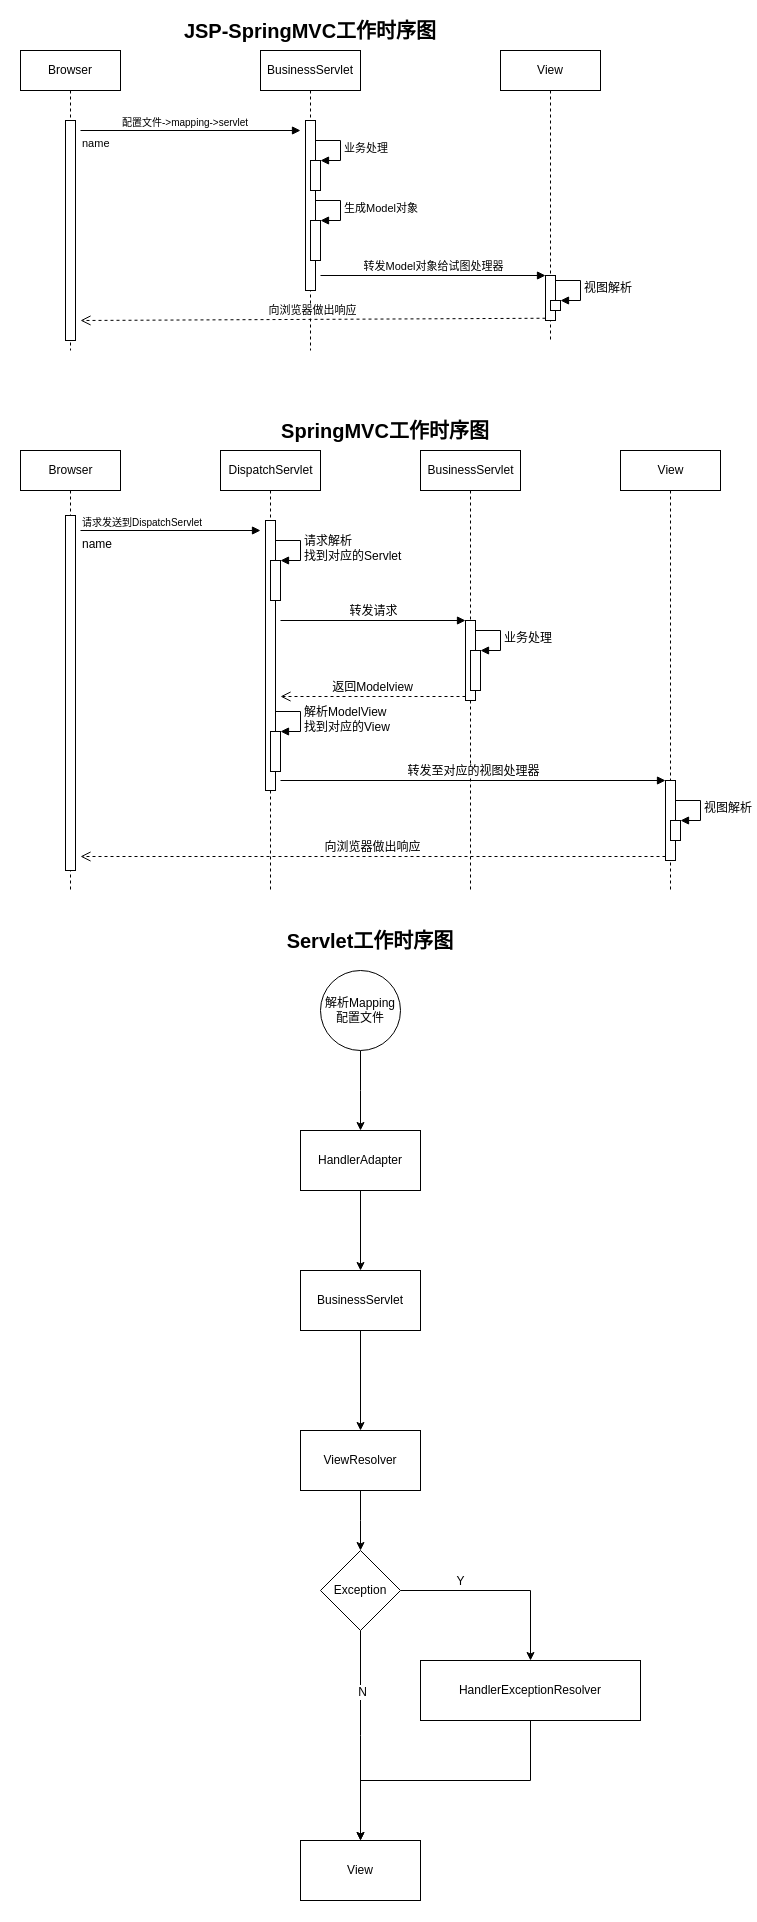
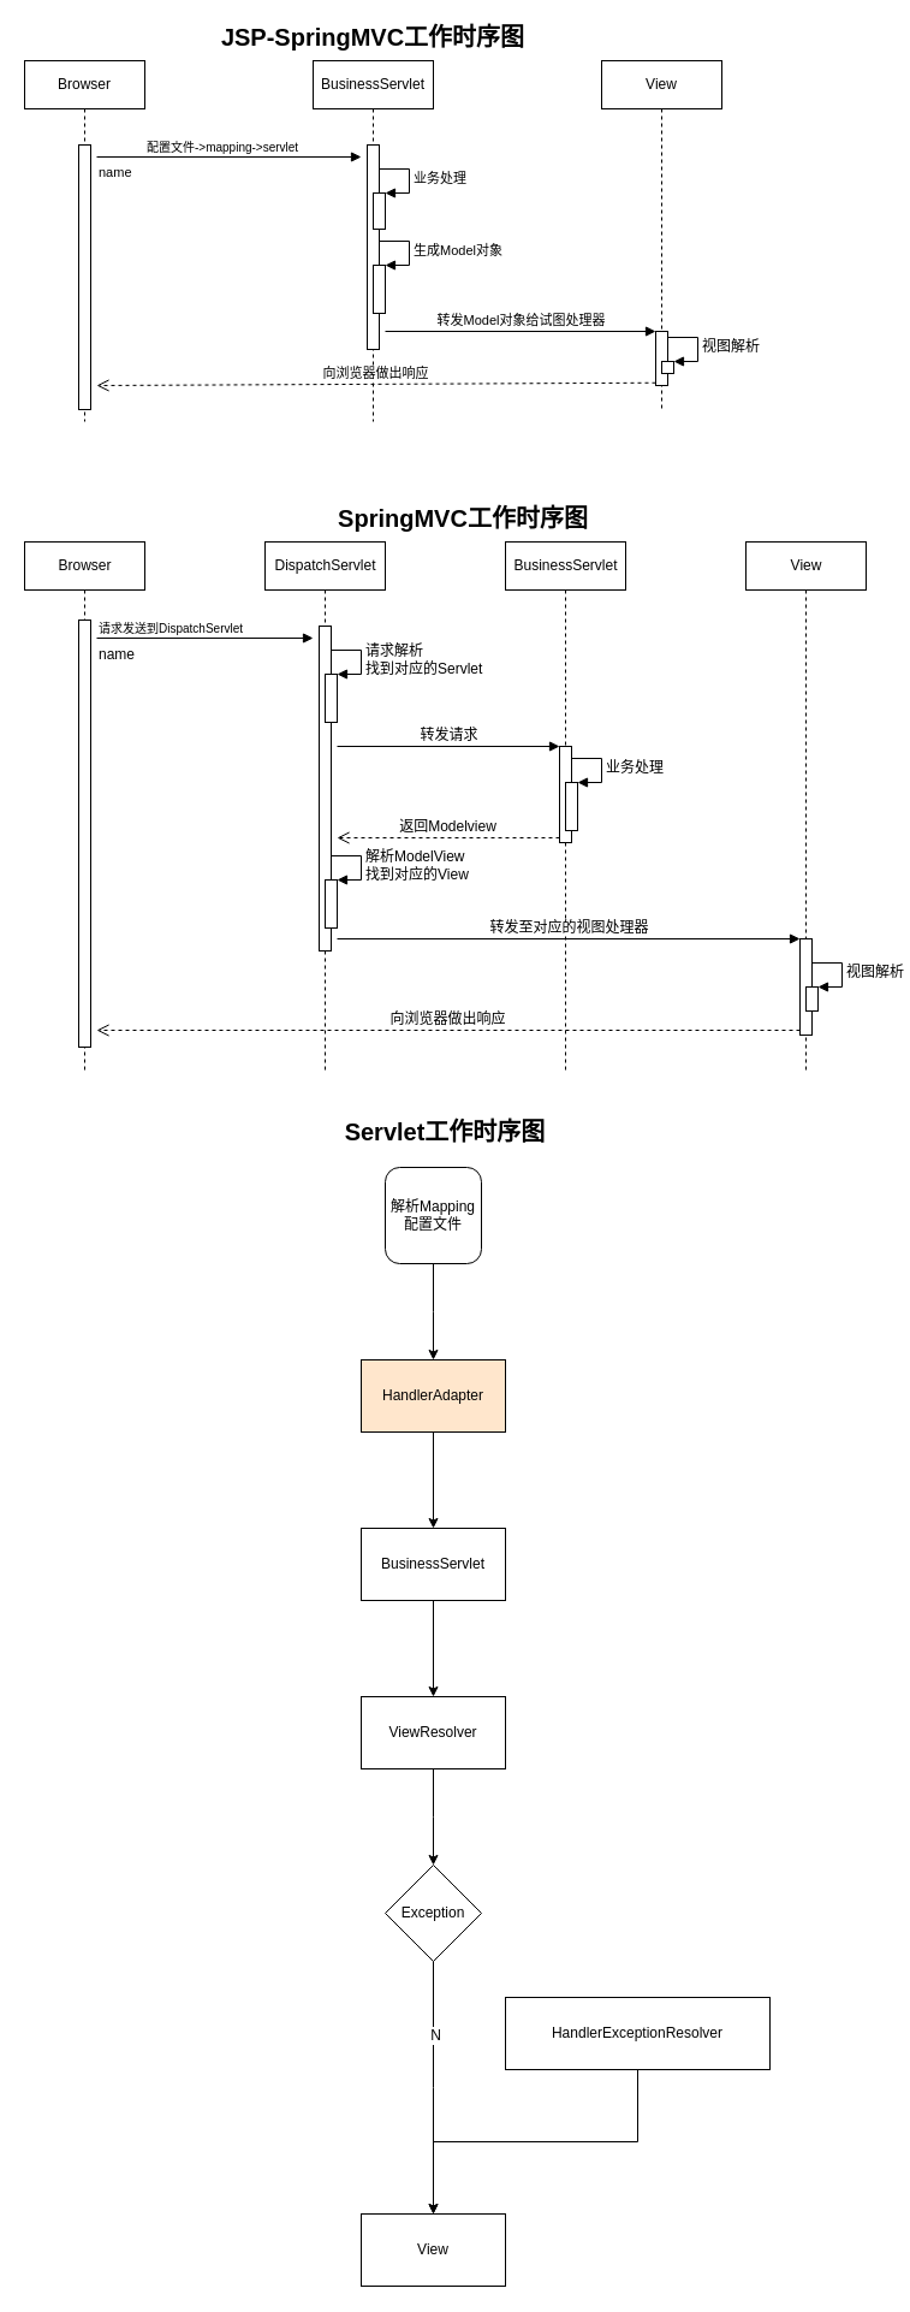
  <mxCell id="0" />
  <mxCell id="1" parent="0" />
  <mxCell id="2" value="Browser" style="shape=umlLifeline;perimeter=lifelinePerimeter;whiteSpace=wrap;html=1;container=1;collapsible=0;recursiveResize=0;outlineConnect=0;fontSize=12;" vertex="1" parent="1"><mxGeometry x="20" y="50" width="100" height="300" as="geometry" /></mxCell>
  <mxCell id="3" value="" style="html=1;points=[];perimeter=orthogonalPerimeter;" vertex="1" parent="2"><mxGeometry x="45" y="70" width="10" height="220" as="geometry" /></mxCell>
  <mxCell id="4" value="name" style="endArrow=block;endFill=1;html=1;edgeStyle=orthogonalEdgeStyle;align=left;verticalAlign=top;" edge="1" parent="2"><mxGeometry x="-1" relative="1" as="geometry"><mxPoint x="60" y="80" as="sourcePoint" /><mxPoint x="280" y="80" as="targetPoint" /></mxGeometry></mxCell>
  <mxCell id="5" value="配置文件-&amp;gt;mapping-&amp;gt;servlet" style="resizable=0;html=1;align=left;verticalAlign=bottom;labelBackgroundColor=#ffffff;fontSize=10;" connectable="0" vertex="1" parent="4"><mxGeometry x="-1" relative="1" as="geometry"><mxPoint x="40" as="offset" /></mxGeometry></mxCell>
  <mxCell id="6" value="BusinessServlet" style="shape=umlLifeline;perimeter=lifelinePerimeter;whiteSpace=wrap;html=1;container=1;collapsible=0;recursiveResize=0;outlineConnect=0;fontSize=12;" vertex="1" parent="1"><mxGeometry x="260" y="50" width="100" height="300" as="geometry" /></mxCell>
  <mxCell id="7" value="" style="html=1;points=[];perimeter=orthogonalPerimeter;" vertex="1" parent="6"><mxGeometry x="45" y="70" width="10" height="170" as="geometry" /></mxCell>
  <mxCell id="8" value="" style="html=1;points=[];perimeter=orthogonalPerimeter;" vertex="1" parent="6"><mxGeometry x="50" y="110" width="10" height="30" as="geometry" /></mxCell>
  <mxCell id="9" value="业务处理" style="edgeStyle=orthogonalEdgeStyle;html=1;align=left;spacingLeft=2;endArrow=block;rounded=0;entryX=1;entryY=0;" edge="1" target="8" parent="6"><mxGeometry relative="1" as="geometry"><mxPoint x="55" y="90" as="sourcePoint" /><Array as="points"><mxPoint x="80" y="90" /></Array></mxGeometry></mxCell>
  <mxCell id="10" value="" style="html=1;points=[];perimeter=orthogonalPerimeter;" vertex="1" parent="6"><mxGeometry x="50" y="170" width="10" height="40" as="geometry" /></mxCell>
  <mxCell id="11" value="生成Model对象" style="edgeStyle=orthogonalEdgeStyle;html=1;align=left;spacingLeft=2;endArrow=block;rounded=0;entryX=1;entryY=0;" edge="1" target="10" parent="6"><mxGeometry relative="1" as="geometry"><mxPoint x="55" y="150" as="sourcePoint" /><Array as="points"><mxPoint x="80" y="150" /></Array></mxGeometry></mxCell>
  <mxCell id="12" value="View" style="shape=umlLifeline;perimeter=lifelinePerimeter;whiteSpace=wrap;html=1;container=1;collapsible=0;recursiveResize=0;outlineConnect=0;fontSize=12;" vertex="1" parent="1"><mxGeometry x="500" y="50" width="100" height="290" as="geometry" /></mxCell>
  <mxCell id="13" value="" style="html=1;points=[];perimeter=orthogonalPerimeter;" vertex="1" parent="12"><mxGeometry x="45" y="225" width="10" height="45" as="geometry" /></mxCell>
  <mxCell id="14" value="转发Model对象给试图处理器" style="html=1;verticalAlign=bottom;endArrow=block;entryX=0;entryY=0;" edge="1" target="13" parent="12"><mxGeometry relative="1" as="geometry"><mxPoint x="-180" y="225" as="sourcePoint" /></mxGeometry></mxCell>
  <mxCell id="15" value="向浏览器做出响应" style="html=1;verticalAlign=bottom;endArrow=open;dashed=1;endSize=8;exitX=0;exitY=0.95;" edge="1" source="13" parent="12"><mxGeometry relative="1" as="geometry"><mxPoint x="-420" y="270" as="targetPoint" /></mxGeometry></mxCell>
  <mxCell id="16" value="JSP-SpringMVC工作时序图" style="text;html=1;strokeColor=none;fillColor=none;align=center;verticalAlign=middle;whiteSpace=wrap;rounded=0;fontStyle=1;fontSize=20;" vertex="1" parent="1"><mxGeometry x="20" y="20" width="580" height="20" as="geometry" /></mxCell>
  <mxCell id="17" value="SpringMVC工作时序图" style="text;html=1;strokeColor=none;fillColor=none;align=center;verticalAlign=middle;whiteSpace=wrap;rounded=0;fontStyle=1;fontSize=20;" vertex="1" parent="1"><mxGeometry x="35" y="420" width="700" height="20" as="geometry" /></mxCell>
  <mxCell id="18" value="Browser" style="shape=umlLifeline;perimeter=lifelinePerimeter;html=1;container=1;collapsible=0;recursiveResize=0;outlineConnect=0;fontSize=12;" vertex="1" parent="1"><mxGeometry x="20" y="450" width="100" height="440" as="geometry" /></mxCell>
  <mxCell id="19" value="name" style="endArrow=block;endFill=1;html=1;edgeStyle=orthogonalEdgeStyle;align=left;verticalAlign=top;fontSize=12;" edge="1" parent="18"><mxGeometry x="-1" relative="1" as="geometry"><mxPoint x="60" y="80" as="sourcePoint" /><mxPoint x="240" y="80" as="targetPoint" /></mxGeometry></mxCell>
  <mxCell id="20" value="请求发送到DispatchServlet" style="resizable=0;html=1;align=left;verticalAlign=bottom;labelBackgroundColor=#ffffff;fontSize=10;" connectable="0" vertex="1" parent="19"><mxGeometry x="-1" relative="1" as="geometry" /></mxCell>
  <mxCell id="21" value="" style="html=1;points=[];perimeter=orthogonalPerimeter;fontSize=12;" vertex="1" parent="18"><mxGeometry x="45" y="65" width="10" height="355" as="geometry" /></mxCell>
  <mxCell id="22" value="DispatchServlet" style="shape=umlLifeline;perimeter=lifelinePerimeter;html=1;container=1;collapsible=0;recursiveResize=0;outlineConnect=0;fontSize=12;" vertex="1" parent="1"><mxGeometry x="220" y="450" width="100" height="440" as="geometry" /></mxCell>
  <mxCell id="23" value="" style="html=1;points=[];perimeter=orthogonalPerimeter;fontSize=12;" vertex="1" parent="22"><mxGeometry x="45" y="70" width="10" height="270" as="geometry" /></mxCell>
  <mxCell id="24" value="" style="html=1;points=[];perimeter=orthogonalPerimeter;fontSize=12;" vertex="1" parent="22"><mxGeometry x="50" y="110" width="10" height="40" as="geometry" /></mxCell>
  <mxCell id="25" value="请求解析&lt;br&gt;找到对应的Servlet&lt;br&gt;" style="edgeStyle=orthogonalEdgeStyle;html=1;align=left;spacingLeft=2;endArrow=block;rounded=0;entryX=1;entryY=0;fontSize=12;" edge="1" target="24" parent="22"><mxGeometry relative="1" as="geometry"><mxPoint x="55" y="90" as="sourcePoint" /><Array as="points"><mxPoint x="80" y="90" /></Array></mxGeometry></mxCell>
  <mxCell id="26" value="" style="html=1;points=[];perimeter=orthogonalPerimeter;fontSize=12;" vertex="1" parent="22"><mxGeometry x="50" y="281" width="10" height="40" as="geometry" /></mxCell>
  <mxCell id="27" value="解析ModelView&lt;br&gt;找到对应的View&lt;br&gt;" style="edgeStyle=orthogonalEdgeStyle;html=1;align=left;spacingLeft=2;endArrow=block;rounded=0;entryX=1;entryY=0;fontSize=12;" edge="1" target="26" parent="22"><mxGeometry relative="1" as="geometry"><mxPoint x="55" y="261" as="sourcePoint" /><Array as="points"><mxPoint x="80" y="261" /></Array></mxGeometry></mxCell>
  <mxCell id="28" value="BusinessServlet" style="shape=umlLifeline;perimeter=lifelinePerimeter;html=1;container=1;collapsible=0;recursiveResize=0;outlineConnect=0;fontSize=12;" vertex="1" parent="1"><mxGeometry x="420" y="450" width="100" height="440" as="geometry" /></mxCell>
  <mxCell id="29" value="" style="html=1;points=[];perimeter=orthogonalPerimeter;fontSize=12;" vertex="1" parent="28"><mxGeometry x="45" y="170" width="10" height="80" as="geometry" /></mxCell>
  <mxCell id="30" value="转发请求" style="html=1;verticalAlign=bottom;endArrow=block;entryX=0;entryY=0;fontSize=12;" edge="1" target="29" parent="28"><mxGeometry relative="1" as="geometry"><mxPoint x="-140" y="170" as="sourcePoint" /></mxGeometry></mxCell>
  <mxCell id="31" value="返回Modelview" style="html=1;verticalAlign=bottom;endArrow=open;dashed=1;endSize=8;exitX=0;exitY=0.95;fontSize=12;" edge="1" source="29" parent="28"><mxGeometry relative="1" as="geometry"><mxPoint x="-140" y="246" as="targetPoint" /></mxGeometry></mxCell>
  <mxCell id="32" value="" style="html=1;points=[];perimeter=orthogonalPerimeter;fontSize=12;" vertex="1" parent="28"><mxGeometry x="50" y="200" width="10" height="40" as="geometry" /></mxCell>
  <mxCell id="33" value="业务处理" style="edgeStyle=orthogonalEdgeStyle;html=1;align=left;spacingLeft=2;endArrow=block;rounded=0;entryX=1;entryY=0;fontSize=12;" edge="1" target="32" parent="28"><mxGeometry relative="1" as="geometry"><mxPoint x="55" y="180" as="sourcePoint" /><Array as="points"><mxPoint x="80" y="180" /></Array></mxGeometry></mxCell>
  <mxCell id="34" value="View" style="shape=umlLifeline;perimeter=lifelinePerimeter;html=1;container=1;collapsible=0;recursiveResize=0;outlineConnect=0;fontSize=12;" vertex="1" parent="1"><mxGeometry x="620" y="450" width="100" height="440" as="geometry" /></mxCell>
  <mxCell id="35" value="" style="html=1;points=[];perimeter=orthogonalPerimeter;fontSize=12;" vertex="1" parent="34"><mxGeometry x="45" y="330" width="10" height="80" as="geometry" /></mxCell>
  <mxCell id="36" value="转发至对应的视图处理器" style="html=1;verticalAlign=bottom;endArrow=block;entryX=0;entryY=0;fontSize=12;" edge="1" target="35" parent="34"><mxGeometry relative="1" as="geometry"><mxPoint x="-340" y="330" as="sourcePoint" /></mxGeometry></mxCell>
  <mxCell id="37" value="向浏览器做出响应" style="html=1;verticalAlign=bottom;endArrow=open;dashed=1;endSize=8;exitX=0;exitY=0.95;fontSize=12;" edge="1" source="35" parent="34"><mxGeometry relative="1" as="geometry"><mxPoint x="-540" y="406" as="targetPoint" /></mxGeometry></mxCell>
  <mxCell id="38" value="" style="html=1;points=[];perimeter=orthogonalPerimeter;fontSize=12;" vertex="1" parent="34"><mxGeometry x="50" y="370" width="10" height="20" as="geometry" /></mxCell>
  <mxCell id="39" value="视图解析" style="edgeStyle=orthogonalEdgeStyle;html=1;align=left;spacingLeft=2;endArrow=block;rounded=0;entryX=1;entryY=0;fontSize=12;" edge="1" target="38" parent="34"><mxGeometry relative="1" as="geometry"><mxPoint x="55" y="350" as="sourcePoint" /><Array as="points"><mxPoint x="80" y="350" /></Array></mxGeometry></mxCell>
  <mxCell id="40" value="" style="html=1;points=[];perimeter=orthogonalPerimeter;fontSize=12;" vertex="1" parent="1"><mxGeometry x="550" y="300" width="10" height="10" as="geometry" /></mxCell>
  <mxCell id="41" value="视图解析" style="edgeStyle=orthogonalEdgeStyle;html=1;align=left;spacingLeft=2;endArrow=block;rounded=0;entryX=1;entryY=0;fontSize=12;" edge="1" target="40" parent="1"><mxGeometry relative="1" as="geometry"><mxPoint x="555" y="280" as="sourcePoint" /><Array as="points"><mxPoint x="580" y="280" /></Array></mxGeometry></mxCell>
  <mxCell id="42" value="Servlet工作时序图" style="text;html=1;strokeColor=none;fillColor=none;align=center;verticalAlign=middle;whiteSpace=wrap;rounded=0;fontStyle=1;fontSize=20;" vertex="1" parent="1"><mxGeometry x="20" y="930" width="700" height="20" as="geometry" /></mxCell>
  <mxCell id="43" value="" style="edgeStyle=orthogonalEdgeStyle;rounded=0;html=1;jettySize=auto;orthogonalLoop=1;fontSize=12;" edge="1" parent="1" source="44"><mxGeometry relative="1" as="geometry"><mxPoint x="360" y="1130" as="targetPoint" /></mxGeometry></mxCell>
- <mxCell id="44" value="解析Mapping配置文件" style="ellipse;whiteSpace=wrap;html=1;aspect=fixed;fontSize=12;" vertex="1" parent="1"><mxGeometry x="320" y="970" width="80" height="80" as="geometry" /></mxCell>
+ <mxCell id="44" value="解析Mapping配置文件" style="whiteSpace=wrap;html=1;aspect=fixed;fontSize=12;rounded=1;" vertex="1" parent="1"><mxGeometry x="320" y="970" width="80" height="80" as="geometry" /></mxCell>
  <mxCell id="45" value="" style="edgeStyle=orthogonalEdgeStyle;rounded=0;html=1;jettySize=auto;orthogonalLoop=1;fontSize=12;" edge="1" parent="1" source="46" target="48"><mxGeometry relative="1" as="geometry" /></mxCell>
- <mxCell id="46" value="HandlerAdapter" style="rounded=0;whiteSpace=wrap;html=1;fontSize=12;" vertex="1" parent="1"><mxGeometry x="300" y="1130" width="120" height="60" as="geometry" /></mxCell>
+ <mxCell id="46" value="HandlerAdapter" style="rounded=0;whiteSpace=wrap;html=1;fontSize=12;fillColor=#ffe6cc;" vertex="1" parent="1"><mxGeometry x="300" y="1130" width="120" height="60" as="geometry" /></mxCell>
  <mxCell id="47" value="" style="edgeStyle=orthogonalEdgeStyle;rounded=0;html=1;jettySize=auto;orthogonalLoop=1;fontSize=12;" edge="1" parent="1" source="48" target="50"><mxGeometry relative="1" as="geometry" /></mxCell>
  <mxCell id="48" value="BusinessServlet" style="rounded=0;whiteSpace=wrap;html=1;fontSize=12;" vertex="1" parent="1"><mxGeometry x="300" y="1270" width="120" height="60" as="geometry" /></mxCell>
  <mxCell id="49" value="" style="edgeStyle=orthogonalEdgeStyle;rounded=0;html=1;jettySize=auto;orthogonalLoop=1;fontSize=12;" edge="1" parent="1" source="50"><mxGeometry relative="1" as="geometry"><mxPoint x="360" y="1550" as="targetPoint" /></mxGeometry></mxCell>
- <mxCell id="50" value="ViewResolver" style="rounded=0;whiteSpace=wrap;html=1;fontSize=12;" vertex="1" parent="1"><mxGeometry x="300" y="1430" width="120" height="60" as="geometry" /></mxCell>
- <mxCell id="51" value="" style="edgeStyle=orthogonalEdgeStyle;rounded=0;html=1;jettySize=auto;orthogonalLoop=1;fontSize=12;entryX=0.5;entryY=0;" edge="1" parent="1" source="55" target="57"><mxGeometry relative="1" as="geometry"><mxPoint x="500" y="1710" as="targetPoint" /></mxGeometry></mxCell>
- <mxCell id="52" value="Y" style="text;html=1;resizable=0;points=[];align=center;verticalAlign=middle;labelBackgroundColor=#ffffff;fontSize=12;" vertex="1" connectable="0" parent="51"><mxGeometry x="-0.388" y="-2" relative="1" as="geometry"><mxPoint x="-2" y="-12" as="offset" /></mxGeometry></mxCell>
+ <mxCell id="50" value="ViewResolver" style="rounded=0;whiteSpace=wrap;html=1;fontSize=12;" vertex="1" parent="1"><mxGeometry x="300" y="1410" width="120" height="60" as="geometry" /></mxCell>
  <mxCell id="53" value="" style="edgeStyle=orthogonalEdgeStyle;rounded=0;html=1;jettySize=auto;orthogonalLoop=1;fontSize=12;" edge="1" parent="1" source="55"><mxGeometry relative="1" as="geometry"><mxPoint x="360" y="1840" as="targetPoint" /></mxGeometry></mxCell>
  <mxCell id="54" value="N" style="text;html=1;resizable=0;points=[];align=center;verticalAlign=middle;labelBackgroundColor=#ffffff;fontSize=12;" vertex="1" connectable="0" parent="53"><mxGeometry x="-0.419" y="1" relative="1" as="geometry"><mxPoint as="offset" /></mxGeometry></mxCell>
  <mxCell id="55" value="Exception" style="rhombus;whiteSpace=wrap;html=1;fontSize=12;" vertex="1" parent="1"><mxGeometry x="320" y="1550" width="80" height="80" as="geometry" /></mxCell>
  <mxCell id="56" value="" style="edgeStyle=orthogonalEdgeStyle;rounded=0;html=1;jettySize=auto;orthogonalLoop=1;fontSize=12;" edge="1" parent="1" source="57" target="58"><mxGeometry relative="1" as="geometry" /></mxCell>
  <mxCell id="57" value="HandlerExceptionResolver" style="rounded=0;whiteSpace=wrap;html=1;fontSize=12;" vertex="1" parent="1"><mxGeometry x="420" y="1660" width="220" height="60" as="geometry" /></mxCell>
  <mxCell id="58" value="View" style="rounded=0;whiteSpace=wrap;html=1;fontSize=12;" vertex="1" parent="1"><mxGeometry x="300" y="1840" width="120" height="60" as="geometry" /></mxCell>
